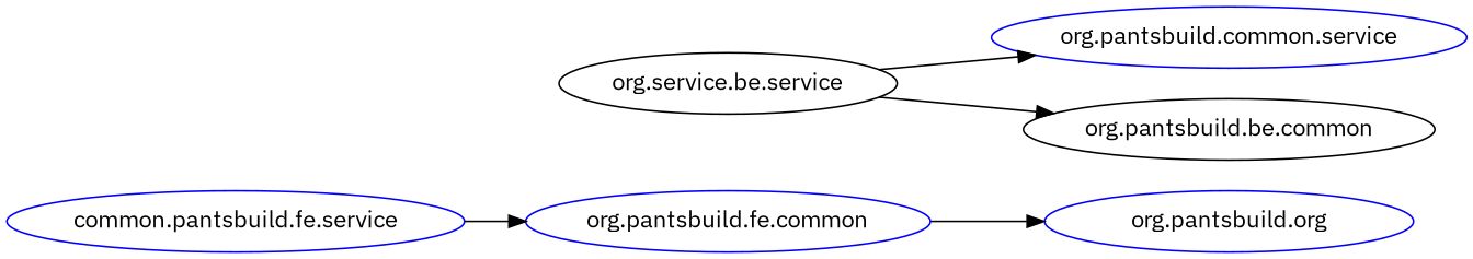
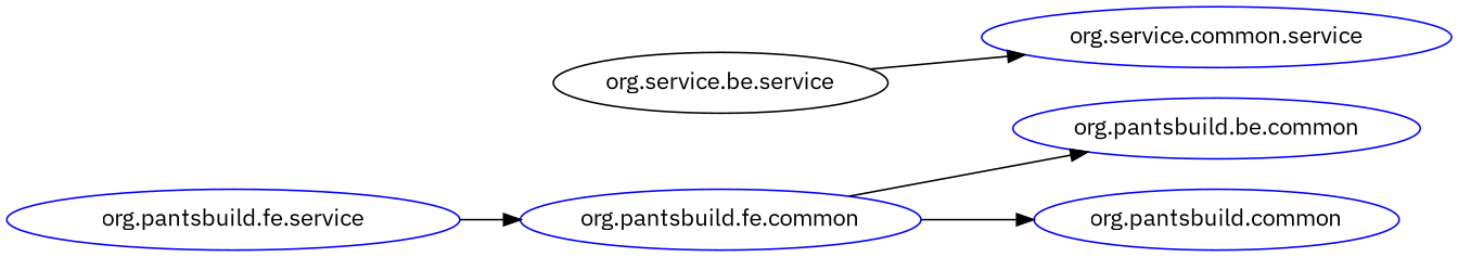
  digraph {
    fontname="IBM Plex Sans"
    rankdir=LR
    node [color=blue fontname="IBM Plex Sans"]
    edge [fontname="IBM Plex Sans"]
-   n1 [label="org.pantsbuild.org"]
+   n1 [label="org.pantsbuild.common"]
    n2 [label="org.pantsbuild.fe.common"]
-   n3 [label="org.pantsbuild.be.common" color=""]
-   n4 [label="org.pantsbuild.common.service"]
-   n5 [label="common.pantsbuild.fe.service"]
+   n3 [label="org.pantsbuild.be.common"]
+   n4 [label="org.service.common.service"]
+   n5 [label="org.pantsbuild.fe.service"]
    n6 [label="org.service.be.service" color=""]
    n2 -> n1
    n5 -> n2
-   n6 -> n3
+   n2 -> n3
    n6 -> n4
  }
